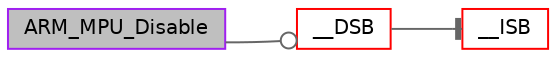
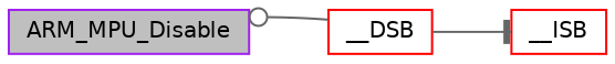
  digraph {
    rankdir=LR
    node [color=red fillcolor=white fontname=Helvetica fontsize=10 shape=record style=filled]
    edge [color=gray40 fontname=Helvetica fontsize=10 labelfontname=Helvetica labelfontsize=10 style=solid]
    n1 [color=purple fillcolor=grey75 fontcolor=black height=0.2 label=ARM_MPU_Disable width=0.4]
    n2 [height=0.2 label=__DSB width=0.4]
    n3 [height=0.2 label=__ISB width=0.4]
-   n1 -> n2 [arrowhead=odot]
+   n2 -> n1 [arrowhead=odot]
    n2 -> n3 [arrowhead=tee]
  }
